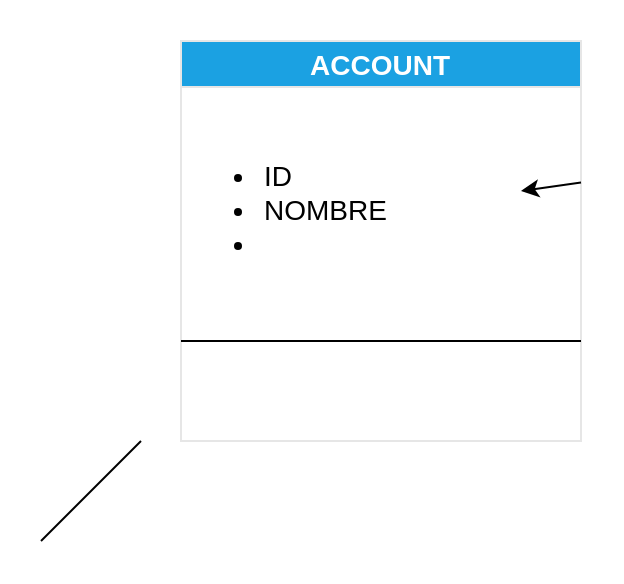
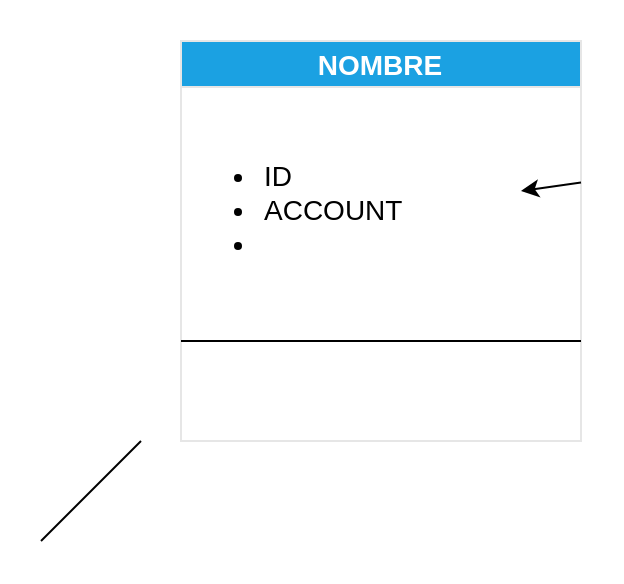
  <mxCell id="0" />
  <mxCell id="1" parent="0" />
- <mxCell id="2" value="ACCOUNT" style="swimlane;fontSize=14;fillColor=#1ba1e2;fontColor=#ffffff;strokeColor=#E6E6E6;" vertex="1" parent="1"><mxGeometry x="90" y="20" width="200" height="200" as="geometry" /></mxCell>
- <mxCell id="3" value="&lt;ul&gt;&lt;li&gt;ID&lt;/li&gt;&lt;li&gt;NOMBRE&lt;/li&gt;&lt;li&gt;&lt;br&gt;&lt;/li&gt;&lt;/ul&gt;" style="text;strokeColor=none;fillColor=none;html=1;whiteSpace=wrap;verticalAlign=middle;overflow=hidden;fontSize=14;" vertex="1" parent="2"><mxGeometry y="20" width="200" height="130" as="geometry" /></mxCell>
+ <mxCell id="2" value="NOMBRE" style="swimlane;fontSize=14;fillColor=#1ba1e2;fontColor=#ffffff;strokeColor=#E6E6E6;" vertex="1" parent="1"><mxGeometry x="90" y="20" width="200" height="200" as="geometry" /></mxCell>
+ <mxCell id="3" value="&lt;ul&gt;&lt;li&gt;ID&lt;/li&gt;&lt;li&gt;ACCOUNT&lt;/li&gt;&lt;li&gt;&lt;br&gt;&lt;/li&gt;&lt;/ul&gt;" style="text;strokeColor=none;fillColor=none;html=1;whiteSpace=wrap;verticalAlign=middle;overflow=hidden;fontSize=14;" vertex="1" parent="2"><mxGeometry y="20" width="200" height="130" as="geometry" /></mxCell>
  <mxCell id="4" value="" style="endArrow=none;html=1;fontSize=14;" edge="1" parent="1"><mxGeometry width="50" height="50" relative="1" as="geometry"><mxPoint x="20" y="270" as="sourcePoint" /><mxPoint x="70" y="220" as="targetPoint" /></mxGeometry></mxCell>
  <mxCell id="5" value="" style="endArrow=none;html=1;fontSize=14;entryX=1;entryY=0.75;entryDx=0;entryDy=0;exitX=0;exitY=0.75;exitDx=0;exitDy=0;" edge="1" parent="1" source="2" target="2"><mxGeometry width="50" height="50" relative="1" as="geometry"><mxPoint x="130" y="170" as="sourcePoint" /><mxPoint x="180" y="120" as="targetPoint" /></mxGeometry></mxCell>
  <mxCell id="6" style="edgeStyle=none;html=1;fontSize=14;" edge="1" parent="1" source="3"><mxGeometry relative="1" as="geometry"><mxPoint x="260" y="95" as="targetPoint" /></mxGeometry></mxCell>
